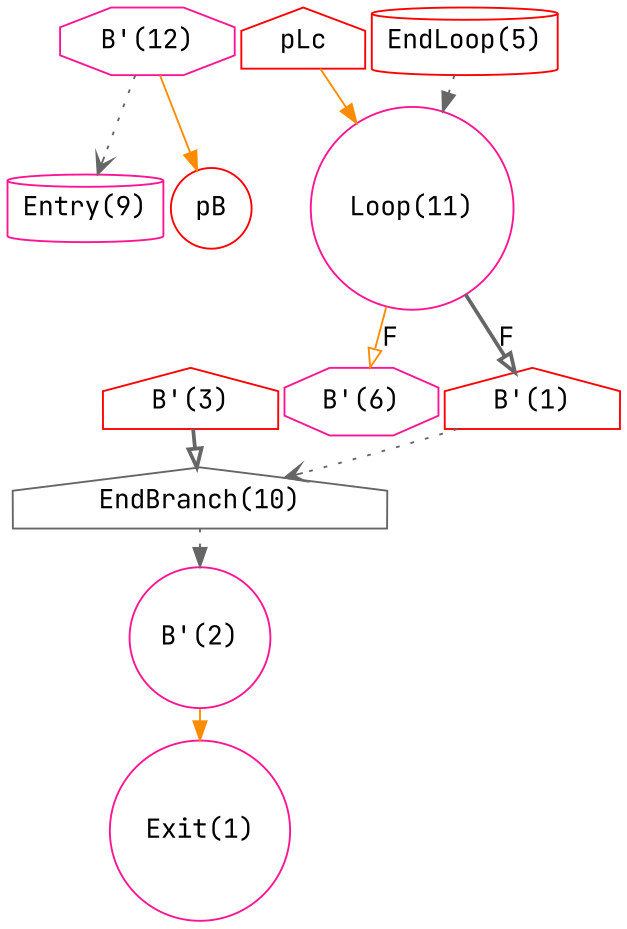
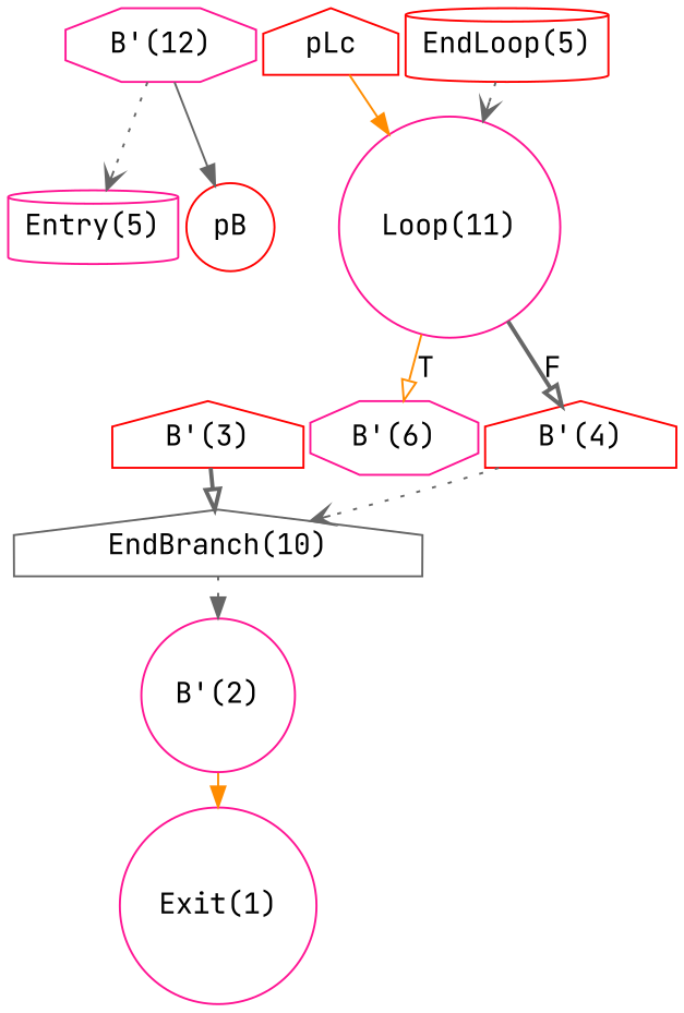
  digraph {
    fontname="JetBrains Mono"
    nodesep=.05
    ranksep=.05
    node [color=deeppink fontname="JetBrains Mono" shape=circle]
    edge [arrowhead=normal color=gray40 fontname="JetBrains Mono" style=dotted]
-   n1 [label="Entry(9)" shape=cylinder]
+   n1 [label="Entry(5)" shape=cylinder]
    n2 [label="B'(12)" shape=octagon]
    n3 [color=red label=pB]
    n4 [color=red label="B'(3)" shape=house]
    n5 [color=gray40 label="EndBranch(10)" shape=house]
    n6 [color=red label=pLc shape=house]
    n7 [label="Loop(11)"]
    n8 [label="B'(6)" shape=octagon]
-   n9 [color=red label="B'(1)" shape=house]
+   n9 [color=red label="B'(4)" shape=house]
    n10 [color=red label="EndLoop(5)" shape=cylinder]
    n11 [label="B'(2)"]
    n12 [label="Exit(1)"]
    n2 -> n1 [arrowhead=vee]
-   n2 -> n3 [color=darkorange style=solid]
+   n2 -> n3 [style=solid]
    n4 -> n5 [arrowhead=onormal style=bold]
    n5 -> n11
    n6 -> n7 [color=darkorange style=solid]
-   n7 -> n8 [arrowhead=onormal color=darkorange label=F style=solid]
+   n7 -> n8 [arrowhead=onormal color=darkorange label=T style=solid]
    n7 -> n9 [arrowhead=onormal label=F style=bold]
    n9 -> n5 [arrowhead=vee]
-   n10 -> n7
+   n10 -> n7 [arrowhead=vee]
    n11 -> n12 [color=darkorange style=solid]
  }
